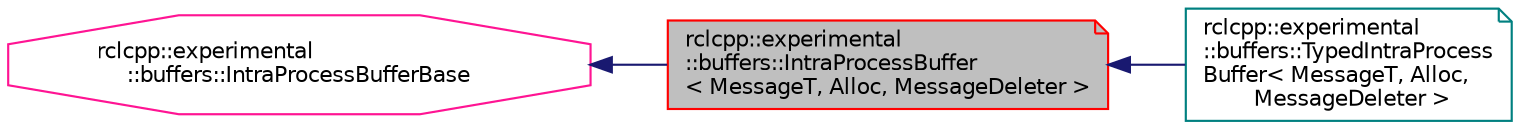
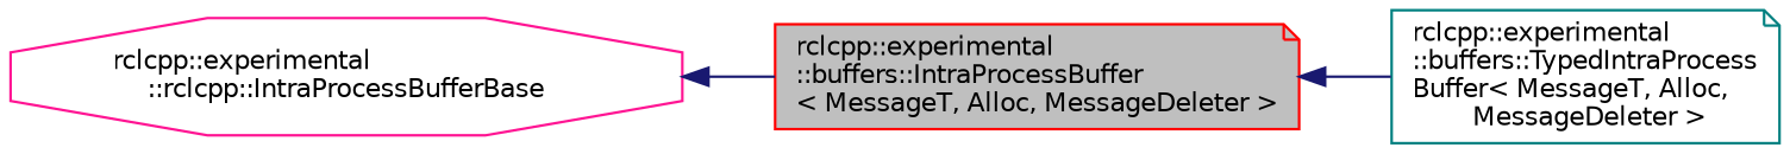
  digraph {
    rankdir=LR
    node [fillcolor=white fontname=Helvetica fontsize=10 shape=note style=filled]
    edge [color=midnightblue dir=back fontname=Helvetica fontsize=10 labelfontname=Helvetica labelfontsize=10 style=solid]
    n1 [color=red fillcolor=grey75 fontcolor=black height=0.2 label="rclcpp::experimental\l::buffers::IntraProcessBuffer\l\< MessageT, Alloc, MessageDeleter \>" width=0.4]
    n2 [color=teal height=0.2 label="rclcpp::experimental\l::buffers::TypedIntraProcess\lBuffer\< MessageT, Alloc,\l MessageDeleter \>" width=0.4]
-   n3 [color=deeppink height=0.2 label="rclcpp::experimental\l::buffers::IntraProcessBufferBase" shape=octagon width=0.4]
+   n3 [color=deeppink height=0.2 label="rclcpp::experimental\l::rclcpp::IntraProcessBufferBase" shape=octagon width=0.4]
    n1 -> n2
    n3 -> n1
  }
